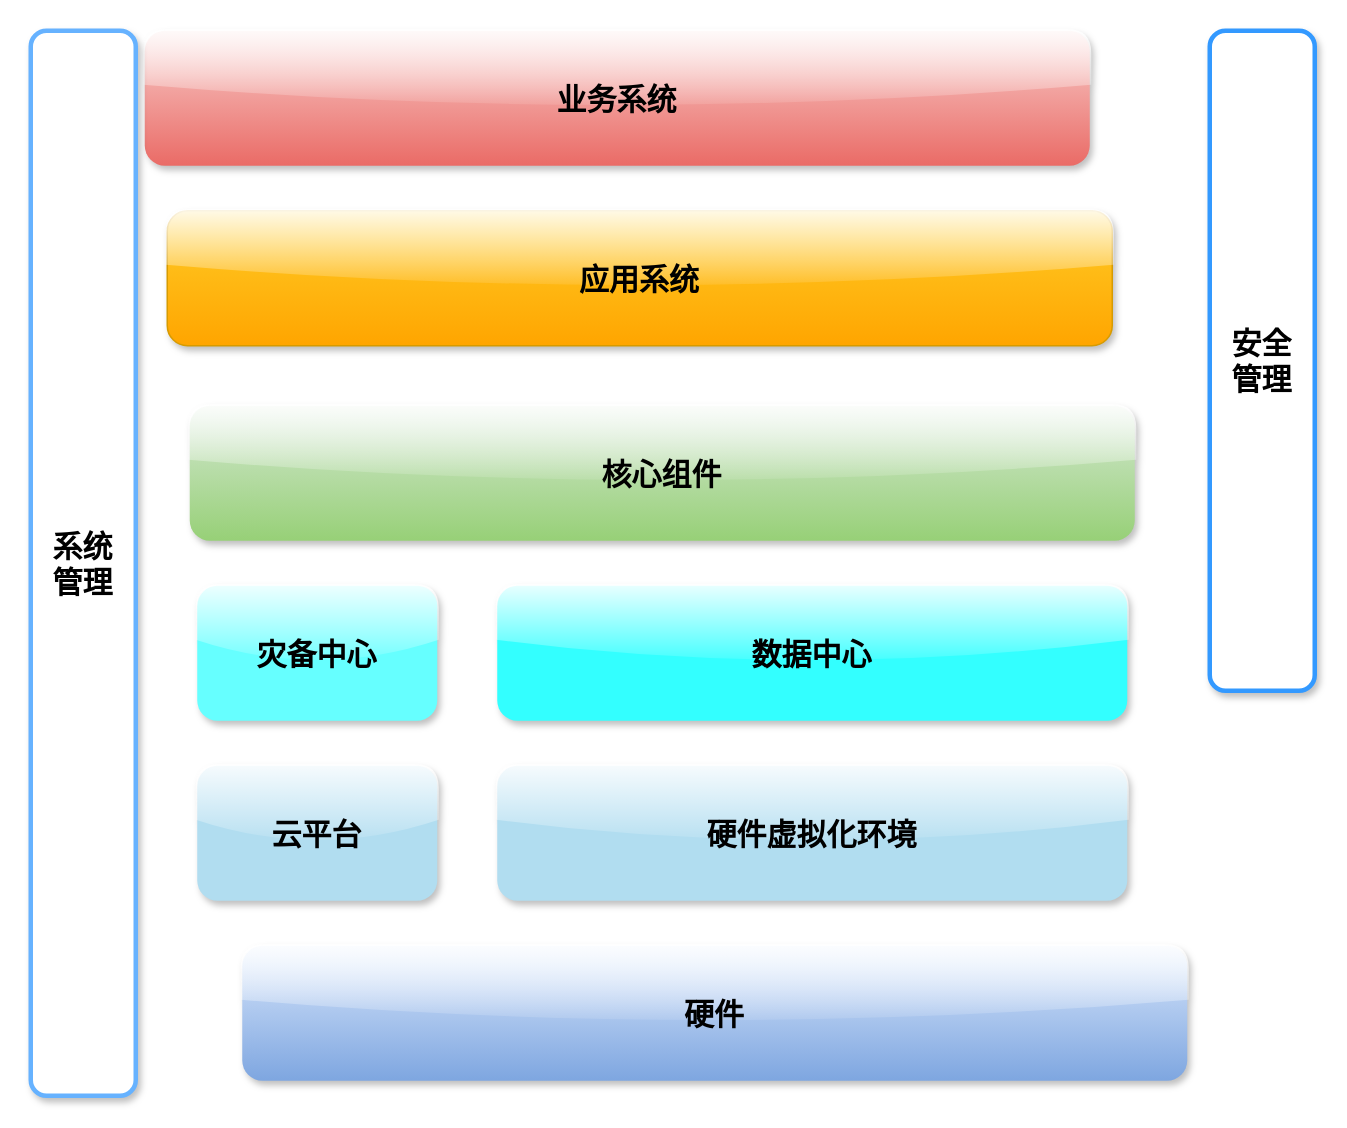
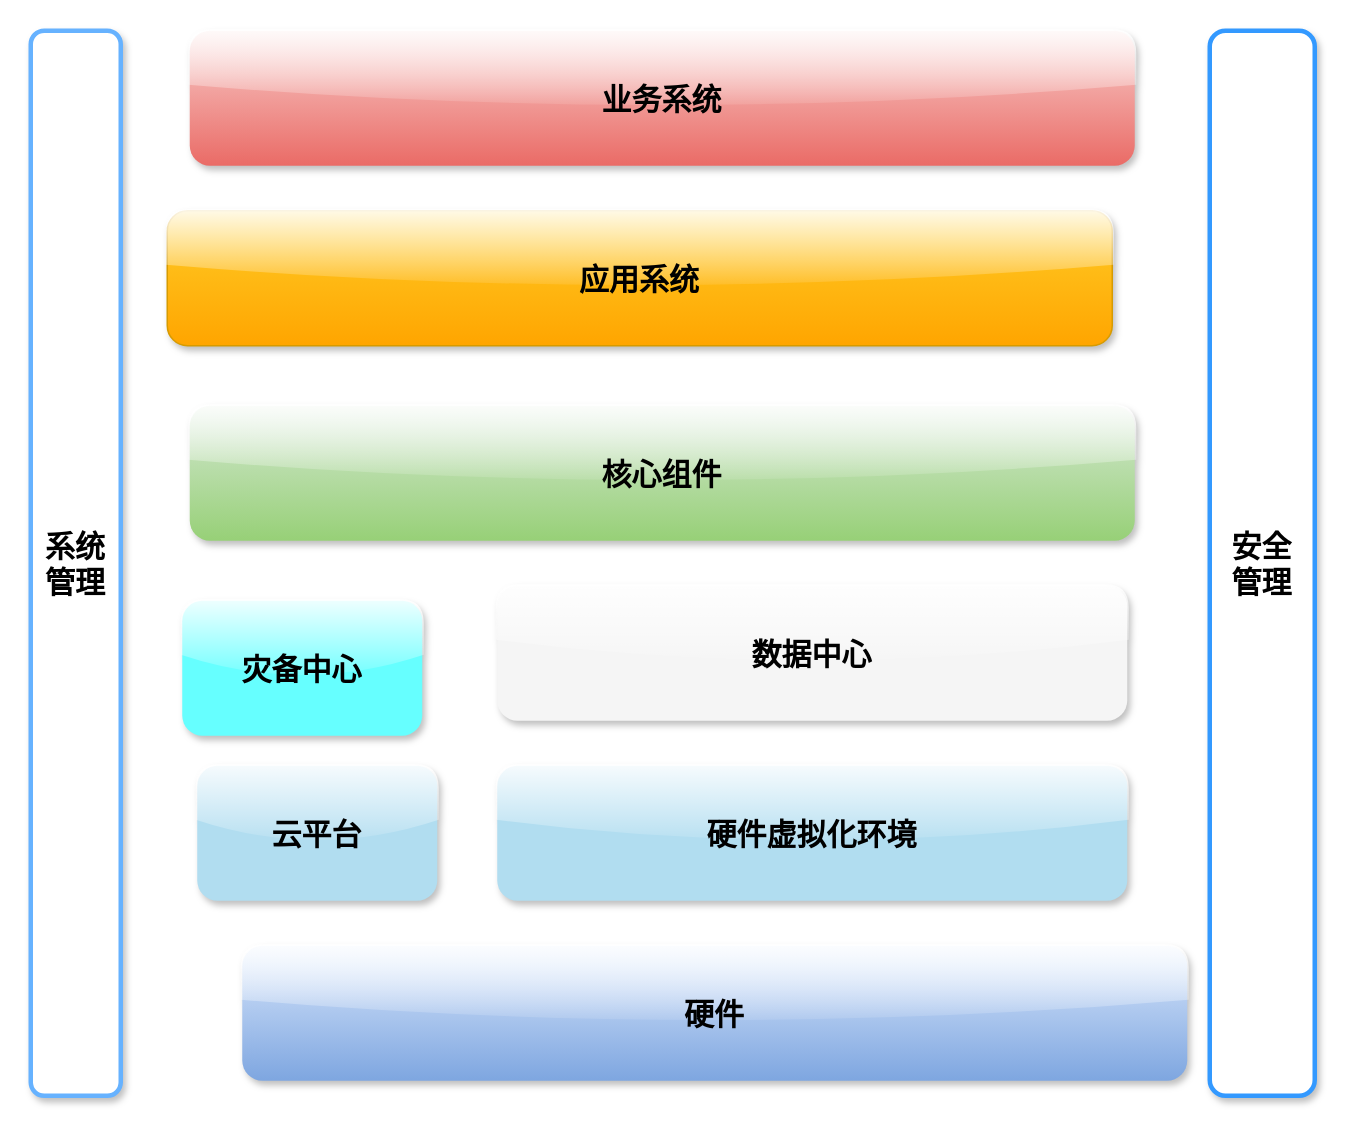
  <mxCell id="0" />
  <mxCell id="1" parent="0" />
  <mxCell id="2" value="&lt;b&gt;&lt;font style=&quot;font-size: 20px&quot;&gt;应用系统&lt;/font&gt;&lt;/b&gt;" style="rounded=1;whiteSpace=wrap;html=1;fillColor=#ffcd28;shadow=1;sketch=0;glass=1;strokeColor=#d79b00;gradientColor=#ffa500;" vertex="1" parent="1"><mxGeometry x="111" y="140" width="630" height="90" as="geometry" /></mxCell>
  <mxCell id="3" value="&lt;b&gt;&lt;font style=&quot;font-size: 20px&quot;&gt;核心组件&lt;/font&gt;&lt;/b&gt;" style="rounded=1;whiteSpace=wrap;html=1;fillColor=#d5e8d4;shadow=1;sketch=0;glass=1;gradientColor=#97d077;strokeColor=none;" vertex="1" parent="1"><mxGeometry x="126" y="270" width="630" height="90" as="geometry" /></mxCell>
- <mxCell id="4" value="&lt;span style=&quot;font-size: 20px&quot;&gt;&lt;b&gt;灾备中心&lt;/b&gt;&lt;/span&gt;" style="rounded=1;whiteSpace=wrap;html=1;shadow=1;sketch=0;glass=1;fillColor=#66FFFF;strokeColor=none;" vertex="1" parent="1"><mxGeometry x="131" y="390" width="160" height="90" as="geometry" /></mxCell>
+ <mxCell id="4" value="&lt;span style=&quot;font-size: 20px&quot;&gt;&lt;b&gt;灾备中心&lt;/b&gt;&lt;/span&gt;" style="rounded=1;whiteSpace=wrap;html=1;shadow=1;sketch=0;glass=1;fillColor=#66FFFF;strokeColor=none;" vertex="1" parent="1"><mxGeometry x="121" y="400" width="160" height="90" as="geometry" /></mxCell>
  <mxCell id="5" value="&lt;span style=&quot;font-size: 20px&quot;&gt;&lt;b&gt;硬件&lt;/b&gt;&lt;/span&gt;" style="rounded=1;whiteSpace=wrap;html=1;fillColor=#dae8fc;shadow=1;sketch=0;glass=1;gradientColor=#7ea6e0;strokeColor=none;" vertex="1" parent="1"><mxGeometry x="161" y="630" width="630" height="90" as="geometry" /></mxCell>
- <mxCell id="6" value="&lt;b&gt;&lt;font style=&quot;font-size: 20px&quot;&gt;业务系统&lt;/font&gt;&lt;/b&gt;" style="rounded=1;whiteSpace=wrap;html=1;fillColor=#f8cecc;shadow=1;sketch=0;glass=1;gradientColor=#ea6b66;strokeColor=none;" vertex="1" parent="1"><mxGeometry x="96" y="20" width="630" height="90" as="geometry" /></mxCell>
- <mxCell id="7" value="&lt;b&gt;&lt;font style=&quot;font-size: 20px&quot;&gt;数据中心&lt;/font&gt;&lt;/b&gt;" style="rounded=1;whiteSpace=wrap;html=1;shadow=1;sketch=0;glass=1;fillColor=#33FFFF;strokeColor=none;" vertex="1" parent="1"><mxGeometry x="331" y="390" width="420" height="90" as="geometry" /></mxCell>
+ <mxCell id="6" value="&lt;b&gt;&lt;font style=&quot;font-size: 20px&quot;&gt;业务系统&lt;/font&gt;&lt;/b&gt;" style="rounded=1;whiteSpace=wrap;html=1;fillColor=#f8cecc;shadow=1;sketch=0;glass=1;gradientColor=#ea6b66;strokeColor=none;" vertex="1" parent="1"><mxGeometry x="126" y="20" width="630" height="90" as="geometry" /></mxCell>
+ <mxCell id="7" value="&lt;b&gt;&lt;font style=&quot;font-size: 20px&quot;&gt;数据中心&lt;/font&gt;&lt;/b&gt;" style="rounded=1;whiteSpace=wrap;html=1;shadow=1;sketch=0;glass=1;fillColor=#f5f5f5;strokeColor=none;" vertex="1" parent="1"><mxGeometry x="331" y="390" width="420" height="90" as="geometry" /></mxCell>
  <mxCell id="8" value="&lt;b&gt;&lt;font style=&quot;font-size: 20px&quot;&gt;云平台&lt;/font&gt;&lt;/b&gt;" style="rounded=1;whiteSpace=wrap;html=1;shadow=1;sketch=0;glass=1;fillColor=#b1ddf0;strokeColor=none;" vertex="1" parent="1"><mxGeometry x="131" y="510" width="160" height="90" as="geometry" /></mxCell>
  <mxCell id="9" value="&lt;b&gt;&lt;font style=&quot;font-size: 20px&quot;&gt;硬件虚拟化环境&lt;/font&gt;&lt;/b&gt;" style="rounded=1;whiteSpace=wrap;html=1;fillColor=#b1ddf0;shadow=1;sketch=0;glass=1;strokeColor=none;" vertex="1" parent="1"><mxGeometry x="331" y="510" width="420" height="90" as="geometry" /></mxCell>
- <mxCell id="10" value="&lt;div&gt;&lt;b&gt;&lt;font style=&quot;font-size: 20px&quot;&gt;系统&lt;/font&gt;&lt;/b&gt;&lt;/div&gt;&lt;div&gt;&lt;b&gt;&lt;font style=&quot;font-size: 20px&quot;&gt;管理&lt;/font&gt;&lt;/b&gt;&lt;/div&gt;" style="rounded=1;whiteSpace=wrap;html=1;shadow=1;glass=0;sketch=0;fillColor=#FFFFFF;align=center;strokeWidth=3;strokeColor=#66B2FF;" vertex="1" parent="1"><mxGeometry x="20" y="20" width="70" height="710" as="geometry" /></mxCell>
- <mxCell id="11" value="&lt;div&gt;&lt;span style=&quot;font-size: 20px&quot;&gt;&lt;b&gt;安全&lt;/b&gt;&lt;/span&gt;&lt;/div&gt;&lt;div&gt;&lt;b&gt;&lt;font style=&quot;font-size: 20px&quot;&gt;管理&lt;/font&gt;&lt;/b&gt;&lt;/div&gt;" style="rounded=1;whiteSpace=wrap;html=1;shadow=1;glass=0;sketch=0;fillColor=#FFFFFF;align=center;strokeWidth=3;strokeColor=#3399FF;" vertex="1" parent="1"><mxGeometry x="806" y="20" width="70" height="440" as="geometry" /></mxCell>
+ <mxCell id="10" value="&lt;div&gt;&lt;b&gt;&lt;font style=&quot;font-size: 20px&quot;&gt;系统&lt;/font&gt;&lt;/b&gt;&lt;/div&gt;&lt;div&gt;&lt;b&gt;&lt;font style=&quot;font-size: 20px&quot;&gt;管理&lt;/font&gt;&lt;/b&gt;&lt;/div&gt;" style="rounded=1;whiteSpace=wrap;html=1;shadow=1;glass=0;sketch=0;fillColor=#FFFFFF;align=center;strokeWidth=3;strokeColor=#66B2FF;" vertex="1" parent="1"><mxGeometry x="20" y="20" width="60" height="710" as="geometry" /></mxCell>
+ <mxCell id="11" value="&lt;div&gt;&lt;span style=&quot;font-size: 20px&quot;&gt;&lt;b&gt;安全&lt;/b&gt;&lt;/span&gt;&lt;/div&gt;&lt;div&gt;&lt;b&gt;&lt;font style=&quot;font-size: 20px&quot;&gt;管理&lt;/font&gt;&lt;/b&gt;&lt;/div&gt;" style="rounded=1;whiteSpace=wrap;html=1;shadow=1;glass=0;sketch=0;fillColor=#FFFFFF;align=center;strokeWidth=3;strokeColor=#3399FF;" vertex="1" parent="1"><mxGeometry x="806" y="20" width="70" height="710" as="geometry" /></mxCell>
